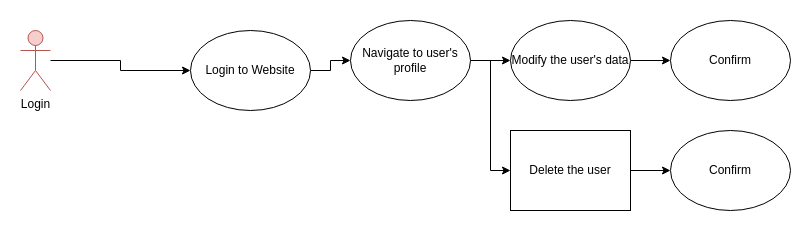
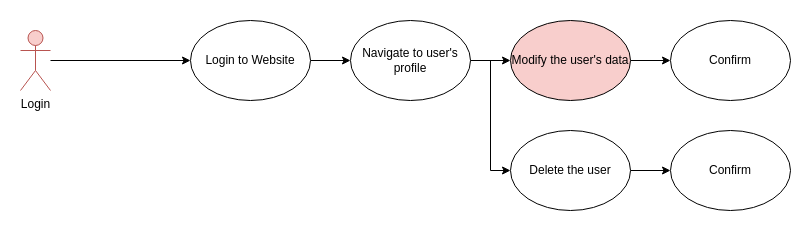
  <mxCell id="0" />
  <mxCell id="1" parent="0" />
  <mxCell id="2" style="edgeStyle=orthogonalEdgeStyle;rounded=0;orthogonalLoop=1;jettySize=auto;html=1;entryX=0;entryY=0.5;entryDx=0;entryDy=0;" edge="1" parent="1" source="3" target="5"><mxGeometry relative="1" as="geometry" /></mxCell>
  <mxCell id="3" value="Login" style="shape=umlActor;verticalLabelPosition=bottom;verticalAlign=top;html=1;outlineConnect=0;fillColor=#f8cecc;strokeColor=#b85450;" vertex="1" parent="1"><mxGeometry x="20" y="30" width="30" height="60" as="geometry" /></mxCell>
  <mxCell id="4" style="edgeStyle=orthogonalEdgeStyle;rounded=0;orthogonalLoop=1;jettySize=auto;html=1;entryX=0;entryY=0.5;entryDx=0;entryDy=0;" edge="1" parent="1" source="5" target="8"><mxGeometry relative="1" as="geometry" /></mxCell>
- <mxCell id="5" value="Login to Website" style="ellipse;whiteSpace=wrap;html=1;" vertex="1" parent="1"><mxGeometry x="190" y="30" width="120" height="80" as="geometry" /></mxCell>
+ <mxCell id="5" value="Login to Website" style="ellipse;whiteSpace=wrap;html=1;" vertex="1" parent="1"><mxGeometry x="190" y="20" width="120" height="80" as="geometry" /></mxCell>
  <mxCell id="6" style="edgeStyle=orthogonalEdgeStyle;rounded=0;orthogonalLoop=1;jettySize=auto;html=1;" edge="1" parent="1" source="8" target="10"><mxGeometry relative="1" as="geometry" /></mxCell>
  <mxCell id="7" style="edgeStyle=orthogonalEdgeStyle;rounded=0;orthogonalLoop=1;jettySize=auto;html=1;entryX=0;entryY=0.5;entryDx=0;entryDy=0;" edge="1" parent="1" source="8" target="12"><mxGeometry relative="1" as="geometry" /></mxCell>
  <mxCell id="8" value="Navigate to user's profile" style="ellipse;whiteSpace=wrap;html=1;" vertex="1" parent="1"><mxGeometry x="350" y="20" width="120" height="80" as="geometry" /></mxCell>
  <mxCell id="9" style="edgeStyle=orthogonalEdgeStyle;rounded=0;orthogonalLoop=1;jettySize=auto;html=1;" edge="1" parent="1" source="10" target="13"><mxGeometry relative="1" as="geometry" /></mxCell>
- <mxCell id="10" value="Modify the user's data" style="ellipse;whiteSpace=wrap;html=1;" vertex="1" parent="1"><mxGeometry x="510" y="20" width="120" height="80" as="geometry" /></mxCell>
+ <mxCell id="10" value="Modify the user's data" style="ellipse;whiteSpace=wrap;html=1;fillColor=#f8cecc;" vertex="1" parent="1"><mxGeometry x="510" y="20" width="120" height="80" as="geometry" /></mxCell>
  <mxCell id="11" style="edgeStyle=orthogonalEdgeStyle;rounded=0;orthogonalLoop=1;jettySize=auto;html=1;" edge="1" parent="1" source="12" target="14"><mxGeometry relative="1" as="geometry" /></mxCell>
- <mxCell id="12" value="Delete the user" style="whiteSpace=wrap;html=1;rounded=0;" vertex="1" parent="1"><mxGeometry x="510" y="130" width="120" height="80" as="geometry" /></mxCell>
+ <mxCell id="12" value="Delete the user" style="ellipse;whiteSpace=wrap;html=1;" vertex="1" parent="1"><mxGeometry x="510" y="130" width="120" height="80" as="geometry" /></mxCell>
  <mxCell id="13" value="Confirm" style="ellipse;whiteSpace=wrap;html=1;" vertex="1" parent="1"><mxGeometry x="670" y="20" width="120" height="80" as="geometry" /></mxCell>
  <mxCell id="14" value="Confirm" style="ellipse;whiteSpace=wrap;html=1;" vertex="1" parent="1"><mxGeometry x="670" y="130" width="120" height="80" as="geometry" /></mxCell>
